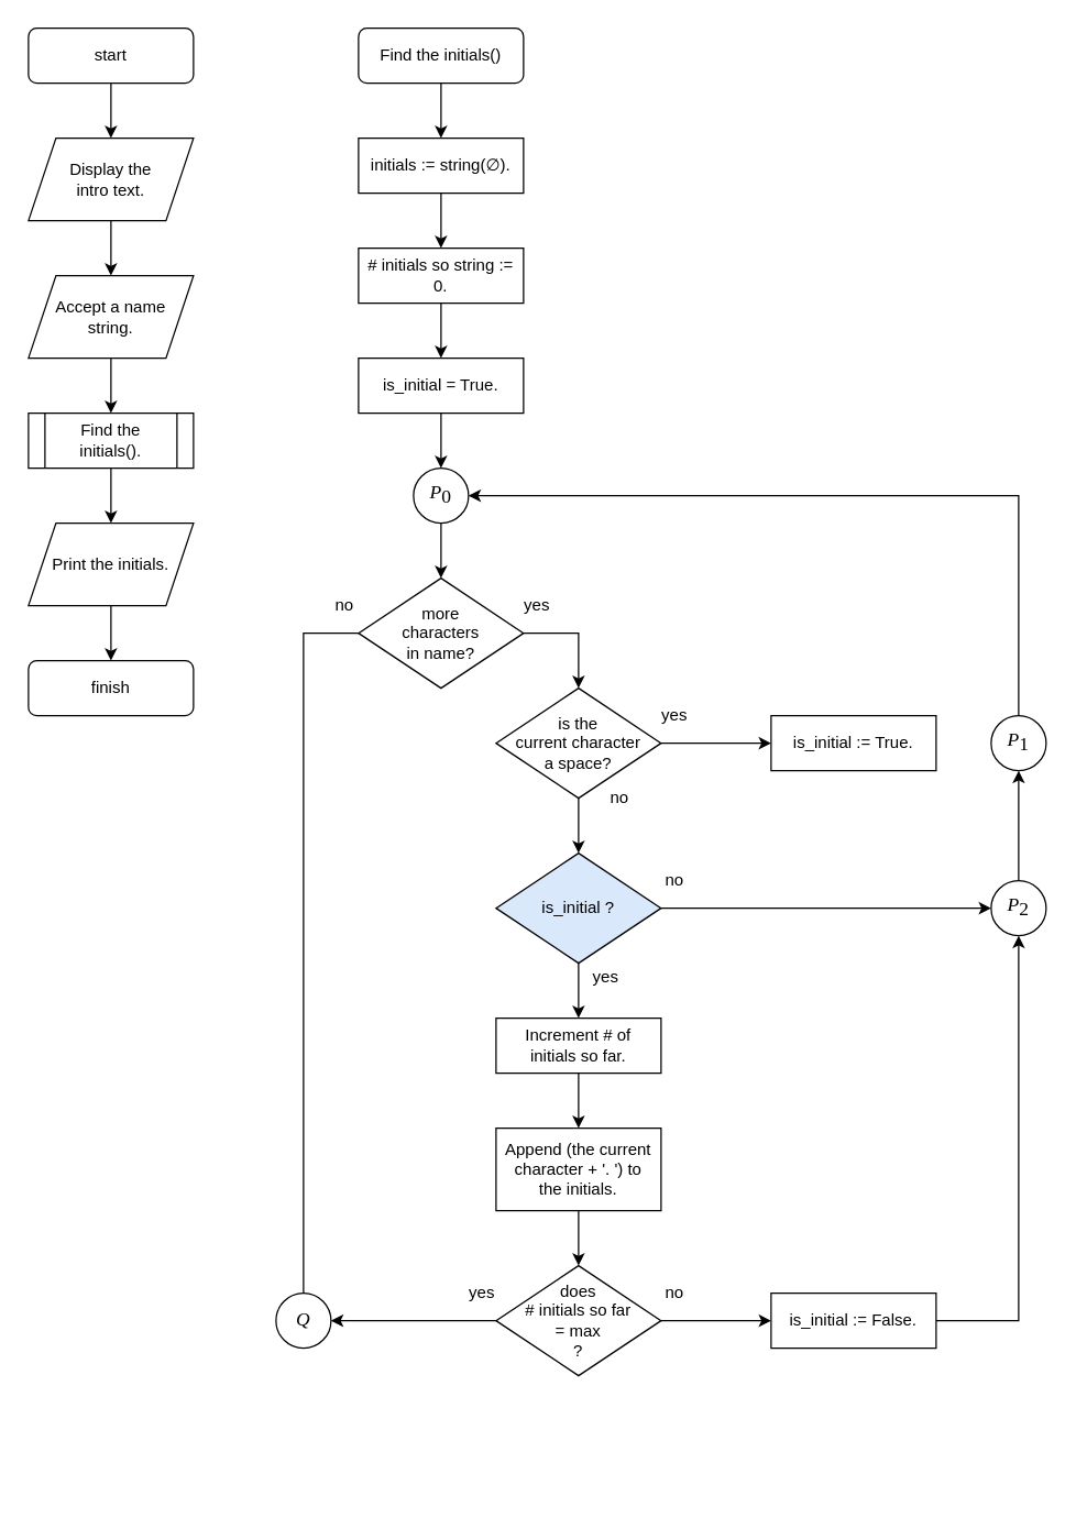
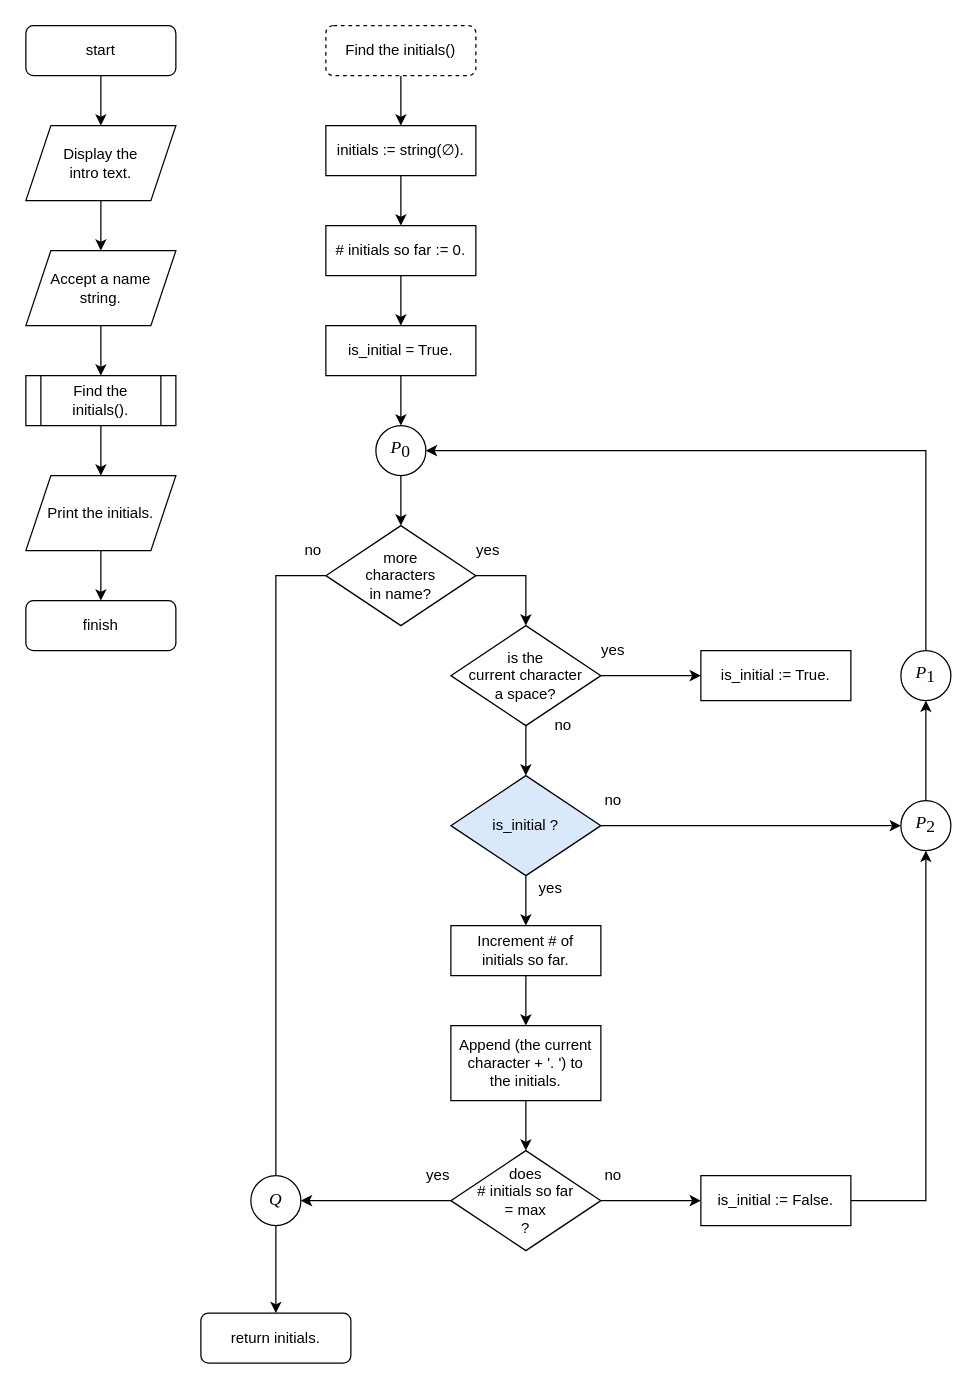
  <mxCell id="0" />
  <mxCell id="1" parent="0" />
  <mxCell id="2" style="edgeStyle=orthogonalEdgeStyle;rounded=0;orthogonalLoop=1;jettySize=auto;html=1;entryX=0.5;entryY=0;entryDx=0;entryDy=0;" edge="1" parent="1" source="3" target="5"><mxGeometry relative="1" as="geometry" /></mxCell>
  <mxCell id="3" value="start" style="rounded=1;whiteSpace=wrap;html=1;" vertex="1" parent="1"><mxGeometry x="20" y="20" width="120" height="40" as="geometry" /></mxCell>
  <mxCell id="4" style="edgeStyle=orthogonalEdgeStyle;rounded=0;orthogonalLoop=1;jettySize=auto;html=1;entryX=0.5;entryY=0;entryDx=0;entryDy=0;" edge="1" parent="1" source="5" target="7"><mxGeometry relative="1" as="geometry" /></mxCell>
  <mxCell id="5" value="Display the&lt;br&gt;&lt;div&gt;intro text.&lt;/div&gt;" style="shape=parallelogram;perimeter=parallelogramPerimeter;whiteSpace=wrap;html=1;fixedSize=1;" vertex="1" parent="1"><mxGeometry x="20" y="100" width="120" height="60" as="geometry" /></mxCell>
  <mxCell id="6" style="edgeStyle=orthogonalEdgeStyle;rounded=0;orthogonalLoop=1;jettySize=auto;html=1;entryX=0.5;entryY=0;entryDx=0;entryDy=0;" edge="1" parent="1" source="7" target="9"><mxGeometry relative="1" as="geometry" /></mxCell>
  <mxCell id="7" value="Accept a name&lt;br&gt;string." style="shape=parallelogram;perimeter=parallelogramPerimeter;whiteSpace=wrap;html=1;fixedSize=1;" vertex="1" parent="1"><mxGeometry x="20" y="200" width="120" height="60" as="geometry" /></mxCell>
  <mxCell id="8" style="edgeStyle=orthogonalEdgeStyle;rounded=0;orthogonalLoop=1;jettySize=auto;html=1;entryX=0.5;entryY=0;entryDx=0;entryDy=0;" edge="1" parent="1" source="9" target="11"><mxGeometry relative="1" as="geometry" /></mxCell>
  <mxCell id="9" value="Find the&lt;br&gt; initials()." style="shape=process;whiteSpace=wrap;html=1;backgroundOutline=1;" vertex="1" parent="1"><mxGeometry x="20" y="300" width="120" height="40" as="geometry" /></mxCell>
  <mxCell id="10" style="edgeStyle=orthogonalEdgeStyle;rounded=0;orthogonalLoop=1;jettySize=auto;html=1;entryX=0.5;entryY=0;entryDx=0;entryDy=0;" edge="1" parent="1" source="11" target="12"><mxGeometry relative="1" as="geometry" /></mxCell>
  <mxCell id="11" value="Print the initials." style="shape=parallelogram;perimeter=parallelogramPerimeter;whiteSpace=wrap;html=1;fixedSize=1;" vertex="1" parent="1"><mxGeometry x="20" y="380" width="120" height="60" as="geometry" /></mxCell>
  <mxCell id="12" value="finish" style="rounded=1;whiteSpace=wrap;html=1;" vertex="1" parent="1"><mxGeometry x="20" y="480" width="120" height="40" as="geometry" /></mxCell>
  <mxCell id="13" style="edgeStyle=orthogonalEdgeStyle;rounded=0;orthogonalLoop=1;jettySize=auto;html=1;entryX=0.5;entryY=0;entryDx=0;entryDy=0;" edge="1" parent="1" source="14" target="16"><mxGeometry relative="1" as="geometry" /></mxCell>
- <mxCell id="14" value="Find the initials()" style="rounded=1;whiteSpace=wrap;html=1;" vertex="1" parent="1"><mxGeometry x="260" y="20" width="120" height="40" as="geometry" /></mxCell>
+ <mxCell id="14" value="Find the initials()" style="rounded=1;whiteSpace=wrap;html=1;dashed=1;" vertex="1" parent="1"><mxGeometry x="260" y="20" width="120" height="40" as="geometry" /></mxCell>
  <mxCell id="15" style="edgeStyle=orthogonalEdgeStyle;rounded=0;orthogonalLoop=1;jettySize=auto;html=1;entryX=0.5;entryY=0;entryDx=0;entryDy=0;" edge="1" parent="1" source="16" target="23"><mxGeometry relative="1" as="geometry" /></mxCell>
  <mxCell id="16" value="initials := string(∅)." style="rounded=0;whiteSpace=wrap;html=1;" vertex="1" parent="1"><mxGeometry x="260" y="100" width="120" height="40" as="geometry" /></mxCell>
  <mxCell id="17" style="edgeStyle=orthogonalEdgeStyle;rounded=0;orthogonalLoop=1;jettySize=auto;html=1;entryX=0.5;entryY=0;entryDx=0;entryDy=0;" edge="1" parent="1" source="18" target="21"><mxGeometry relative="1" as="geometry" /></mxCell>
  <mxCell id="18" value="&lt;i style=&quot;font-size: 14px;&quot;&gt;P&lt;/i&gt;&lt;sub style=&quot;font-size: 14px;&quot;&gt;0&lt;/sub&gt;" style="ellipse;whiteSpace=wrap;html=1;aspect=fixed;fontFamily=Times New Roman;fontSize=14;" vertex="1" parent="1"><mxGeometry x="300" y="340" width="40" height="40" as="geometry" /></mxCell>
  <mxCell id="19" style="edgeStyle=orthogonalEdgeStyle;rounded=0;orthogonalLoop=1;jettySize=auto;html=1;entryX=0.5;entryY=0;entryDx=0;entryDy=0;" edge="1" parent="1" source="21" target="32"><mxGeometry relative="1" as="geometry"><Array as="points"><mxPoint x="420" y="460" /></Array></mxGeometry></mxCell>
  <mxCell id="20" style="edgeStyle=orthogonalEdgeStyle;rounded=0;orthogonalLoop=1;jettySize=auto;html=1;entryX=0.5;entryY=0;entryDx=0;entryDy=0;" edge="1" parent="1" source="21" target="48"><mxGeometry relative="1" as="geometry"><Array as="points"><mxPoint x="220" y="460" /><mxPoint x="220" y="960" /></Array></mxGeometry></mxCell>
  <mxCell id="21" value="more&lt;br&gt;characters&lt;br&gt;in name?" style="rhombus;whiteSpace=wrap;html=1;" vertex="1" parent="1"><mxGeometry x="260" y="420" width="120" height="80" as="geometry" /></mxCell>
  <mxCell id="22" style="edgeStyle=orthogonalEdgeStyle;rounded=0;orthogonalLoop=1;jettySize=auto;html=1;entryX=0.5;entryY=0;entryDx=0;entryDy=0;" edge="1" parent="1" source="23" target="34"><mxGeometry relative="1" as="geometry" /></mxCell>
- <mxCell id="23" value="# initials so string := 0." style="rounded=0;whiteSpace=wrap;html=1;" vertex="1" parent="1"><mxGeometry x="260" y="180" width="120" height="40" as="geometry" /></mxCell>
+ <mxCell id="23" value="# initials so far := 0." style="rounded=0;whiteSpace=wrap;html=1;" vertex="1" parent="1"><mxGeometry x="260" y="180" width="120" height="40" as="geometry" /></mxCell>
  <mxCell id="24" style="edgeStyle=orthogonalEdgeStyle;rounded=0;orthogonalLoop=1;jettySize=auto;html=1;entryX=0.5;entryY=0;entryDx=0;entryDy=0;" edge="1" parent="1" source="26" target="39"><mxGeometry relative="1" as="geometry" /></mxCell>
  <mxCell id="25" style="edgeStyle=orthogonalEdgeStyle;rounded=0;orthogonalLoop=1;jettySize=auto;html=1;entryX=0;entryY=0.5;entryDx=0;entryDy=0;" edge="1" parent="1" source="26" target="51"><mxGeometry relative="1" as="geometry" /></mxCell>
  <mxCell id="26" value="is_initial ?" style="rhombus;whiteSpace=wrap;html=1;fillColor=#dae8fc;" vertex="1" parent="1"><mxGeometry x="360" y="620" width="120" height="80" as="geometry" /></mxCell>
  <mxCell id="27" value="no" style="text;html=1;strokeColor=none;fillColor=none;align=center;verticalAlign=middle;whiteSpace=wrap;rounded=0;" vertex="1" parent="1"><mxGeometry x="470" y="630" width="40" height="20" as="geometry" /></mxCell>
  <mxCell id="28" style="edgeStyle=orthogonalEdgeStyle;rounded=0;orthogonalLoop=1;jettySize=auto;html=1;entryX=0.5;entryY=0;entryDx=0;entryDy=0;" edge="1" parent="1" source="29" target="45"><mxGeometry relative="1" as="geometry" /></mxCell>
  <mxCell id="29" value="Append (the current character + '. ') to&lt;br&gt;the initials." style="rounded=0;whiteSpace=wrap;html=1;" vertex="1" parent="1"><mxGeometry x="360" y="820" width="120" height="60" as="geometry" /></mxCell>
  <mxCell id="30" style="edgeStyle=orthogonalEdgeStyle;rounded=0;orthogonalLoop=1;jettySize=auto;html=1;entryX=0;entryY=0.5;entryDx=0;entryDy=0;" edge="1" parent="1" source="32" target="36"><mxGeometry relative="1" as="geometry" /></mxCell>
  <mxCell id="31" style="edgeStyle=orthogonalEdgeStyle;rounded=0;orthogonalLoop=1;jettySize=auto;html=1;entryX=0.5;entryY=0;entryDx=0;entryDy=0;" edge="1" parent="1" source="32" target="26"><mxGeometry relative="1" as="geometry" /></mxCell>
  <mxCell id="32" value="is the&lt;br&gt;current character&lt;br&gt;a space?" style="rhombus;whiteSpace=wrap;html=1;" vertex="1" parent="1"><mxGeometry x="360" y="500" width="120" height="80" as="geometry" /></mxCell>
  <mxCell id="33" style="edgeStyle=orthogonalEdgeStyle;rounded=0;orthogonalLoop=1;jettySize=auto;html=1;entryX=0.5;entryY=0;entryDx=0;entryDy=0;" edge="1" parent="1" source="34" target="18"><mxGeometry relative="1" as="geometry" /></mxCell>
  <mxCell id="34" value="is_initial = True." style="rounded=0;whiteSpace=wrap;html=1;" vertex="1" parent="1"><mxGeometry x="260" y="260" width="120" height="40" as="geometry" /></mxCell>
  <mxCell id="35" value="yes" style="text;html=1;strokeColor=none;fillColor=none;align=center;verticalAlign=middle;whiteSpace=wrap;rounded=0;" vertex="1" parent="1"><mxGeometry x="370" y="430" width="40" height="20" as="geometry" /></mxCell>
  <mxCell id="36" value="is_initial := True." style="rounded=0;whiteSpace=wrap;html=1;" vertex="1" parent="1"><mxGeometry x="560" y="520" width="120" height="40" as="geometry" /></mxCell>
  <mxCell id="37" value="yes" style="text;html=1;strokeColor=none;fillColor=none;align=center;verticalAlign=middle;whiteSpace=wrap;rounded=0;" vertex="1" parent="1"><mxGeometry x="470" y="510" width="40" height="20" as="geometry" /></mxCell>
  <mxCell id="38" style="edgeStyle=orthogonalEdgeStyle;rounded=0;orthogonalLoop=1;jettySize=auto;html=1;entryX=0.5;entryY=0;entryDx=0;entryDy=0;" edge="1" parent="1" source="39" target="29"><mxGeometry relative="1" as="geometry" /></mxCell>
  <mxCell id="39" value="Increment # of&lt;br&gt;initials so far." style="rounded=0;whiteSpace=wrap;html=1;" vertex="1" parent="1"><mxGeometry x="360" y="740" width="120" height="40" as="geometry" /></mxCell>
  <mxCell id="40" value="yes" style="text;html=1;strokeColor=none;fillColor=none;align=center;verticalAlign=middle;whiteSpace=wrap;rounded=0;" vertex="1" parent="1"><mxGeometry x="420" y="700" width="40" height="20" as="geometry" /></mxCell>
  <mxCell id="41" style="edgeStyle=orthogonalEdgeStyle;rounded=0;orthogonalLoop=1;jettySize=auto;html=1;entryX=1;entryY=0.5;entryDx=0;entryDy=0;" edge="1" parent="1" source="42" target="18"><mxGeometry relative="1" as="geometry"><Array as="points"><mxPoint x="740" y="360" /></Array></mxGeometry></mxCell>
  <mxCell id="42" value="&lt;i style=&quot;font-size: 14px;&quot;&gt;P&lt;/i&gt;&lt;sub style=&quot;font-size: 14px;&quot;&gt;1&lt;/sub&gt;" style="ellipse;whiteSpace=wrap;html=1;aspect=fixed;fontFamily=Times New Roman;fontSize=14;" vertex="1" parent="1"><mxGeometry x="720" y="520" width="40" height="40" as="geometry" /></mxCell>
  <mxCell id="43" style="edgeStyle=orthogonalEdgeStyle;rounded=0;orthogonalLoop=1;jettySize=auto;html=1;entryX=1;entryY=0.5;entryDx=0;entryDy=0;" edge="1" parent="1" source="45" target="48"><mxGeometry relative="1" as="geometry" /></mxCell>
  <mxCell id="44" style="edgeStyle=orthogonalEdgeStyle;rounded=0;orthogonalLoop=1;jettySize=auto;html=1;entryX=0;entryY=0.5;entryDx=0;entryDy=0;" edge="1" parent="1" source="45" target="54"><mxGeometry relative="1" as="geometry" /></mxCell>
  <mxCell id="45" value="does&lt;br&gt;# initials so far&lt;br&gt;= max&lt;br&gt;?" style="rhombus;whiteSpace=wrap;html=1;" vertex="1" parent="1"><mxGeometry x="360" y="920" width="120" height="80" as="geometry" /></mxCell>
+ <mxCell id="46" value="return initials." style="rounded=1;whiteSpace=wrap;html=1;" vertex="1" parent="1"><mxGeometry x="160" y="1050" width="120" height="40" as="geometry" /></mxCell>
+ <mxCell id="47" style="edgeStyle=orthogonalEdgeStyle;rounded=0;orthogonalLoop=1;jettySize=auto;html=1;entryX=0.5;entryY=0;entryDx=0;entryDy=0;" edge="1" parent="1" source="48" target="46"><mxGeometry relative="1" as="geometry" /></mxCell>
  <mxCell id="48" value="Q" style="ellipse;whiteSpace=wrap;html=1;aspect=fixed;fontStyle=2;fontFamily=Times New Roman;fontSize=14;" vertex="1" parent="1"><mxGeometry x="200" y="940" width="40" height="40" as="geometry" /></mxCell>
  <mxCell id="49" value="yes" style="text;html=1;strokeColor=none;fillColor=none;align=center;verticalAlign=middle;whiteSpace=wrap;rounded=0;" vertex="1" parent="1"><mxGeometry x="330" y="930" width="40" height="20" as="geometry" /></mxCell>
  <mxCell id="50" style="edgeStyle=orthogonalEdgeStyle;rounded=0;orthogonalLoop=1;jettySize=auto;html=1;entryX=0.5;entryY=1;entryDx=0;entryDy=0;" edge="1" parent="1" source="51" target="42"><mxGeometry relative="1" as="geometry" /></mxCell>
  <mxCell id="51" value="&lt;i style=&quot;font-size: 14px;&quot;&gt;P&lt;/i&gt;&lt;sub style=&quot;font-size: 14px;&quot;&gt;2&lt;/sub&gt;" style="ellipse;whiteSpace=wrap;html=1;aspect=fixed;fontFamily=Times New Roman;fontSize=14;" vertex="1" parent="1"><mxGeometry x="720" y="640" width="40" height="40" as="geometry" /></mxCell>
  <mxCell id="52" value="no" style="text;html=1;strokeColor=none;fillColor=none;align=center;verticalAlign=middle;whiteSpace=wrap;rounded=0;" vertex="1" parent="1"><mxGeometry x="470" y="930" width="40" height="20" as="geometry" /></mxCell>
  <mxCell id="53" style="edgeStyle=orthogonalEdgeStyle;rounded=0;orthogonalLoop=1;jettySize=auto;html=1;entryX=0.5;entryY=1;entryDx=0;entryDy=0;" edge="1" parent="1" source="54" target="51"><mxGeometry relative="1" as="geometry" /></mxCell>
  <mxCell id="54" value="is_initial := False." style="rounded=0;whiteSpace=wrap;html=1;" vertex="1" parent="1"><mxGeometry x="560" y="940" width="120" height="40" as="geometry" /></mxCell>
  <mxCell id="55" value="no" style="text;html=1;strokeColor=none;fillColor=none;align=center;verticalAlign=middle;whiteSpace=wrap;rounded=0;" vertex="1" parent="1"><mxGeometry x="230" y="430" width="40" height="20" as="geometry" /></mxCell>
  <mxCell id="56" value="no" style="text;html=1;strokeColor=none;fillColor=none;align=center;verticalAlign=middle;whiteSpace=wrap;rounded=0;" vertex="1" parent="1"><mxGeometry x="430" y="570" width="40" height="20" as="geometry" /></mxCell>
